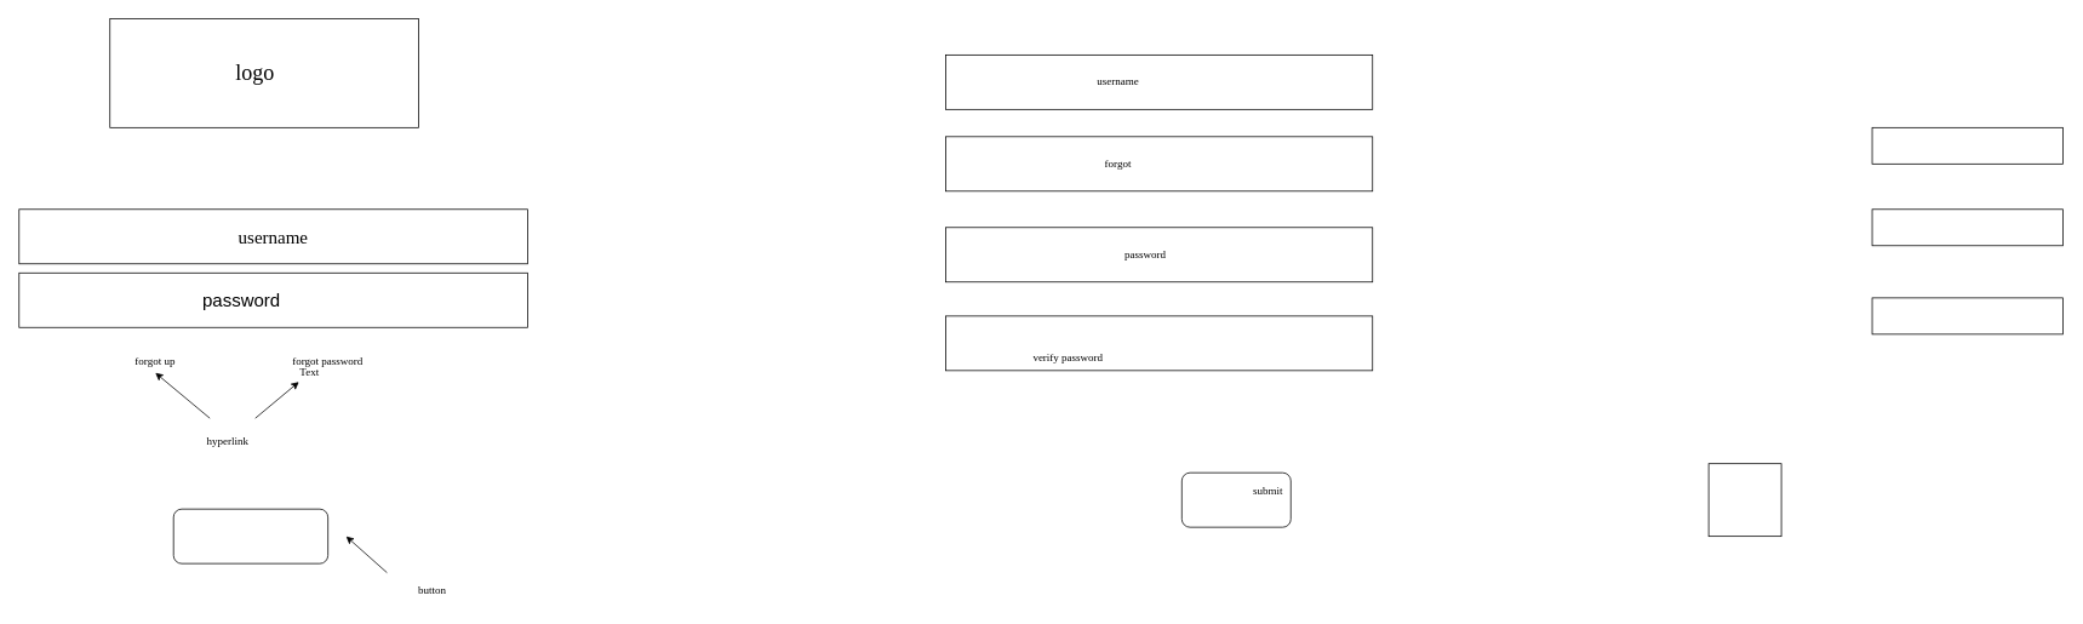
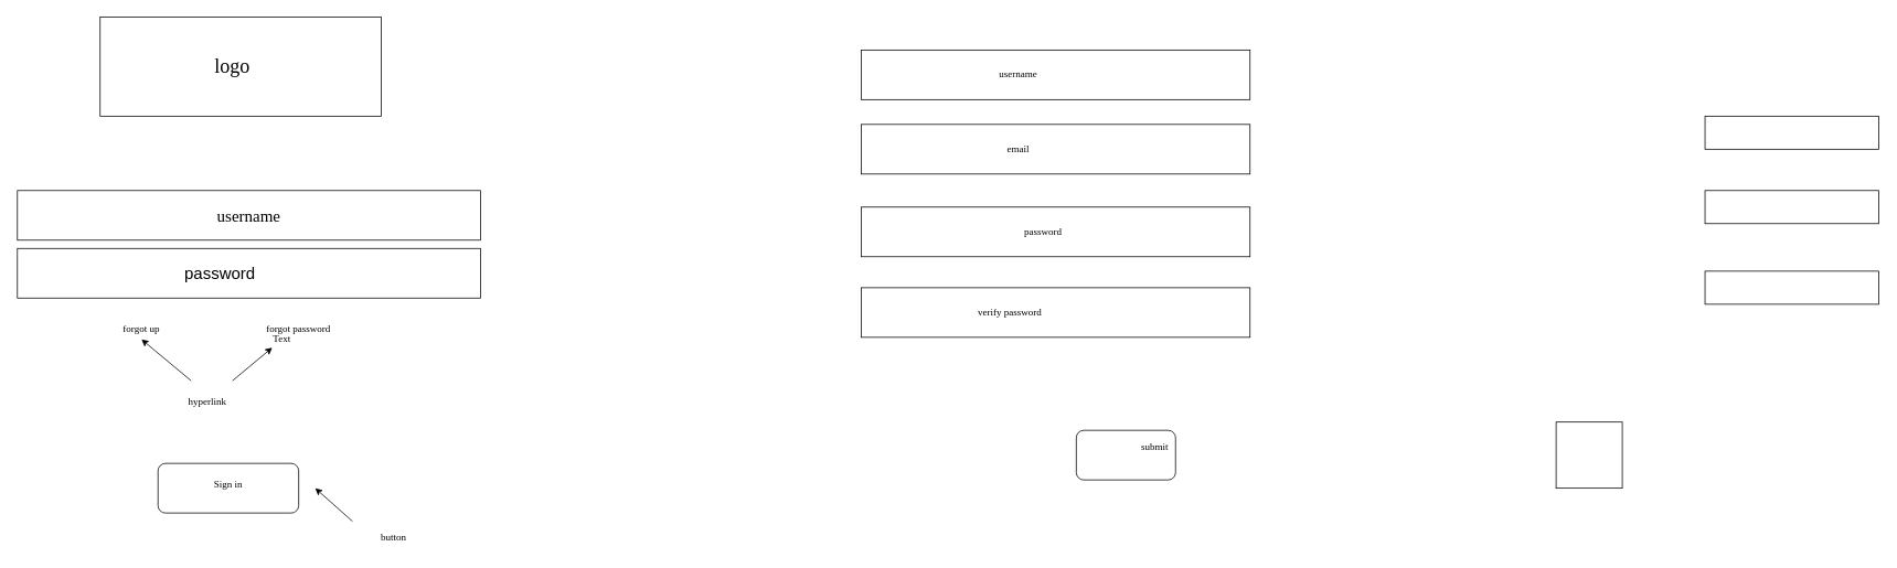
  <mxCell id="0" />
  <mxCell id="1" parent="0" />
  <mxCell id="2" value="" style="rounded=0;whiteSpace=wrap;html=1;" vertex="1" parent="1"><mxGeometry x="20" y="230" width="560" height="60" as="geometry" /></mxCell>
  <mxCell id="3" value="" style="rounded=0;whiteSpace=wrap;html=1;" vertex="1" parent="1"><mxGeometry x="20" y="300" width="560" height="60" as="geometry" /></mxCell>
  <mxCell id="4" value="&lt;font style=&quot;font-size: 20px&quot;&gt;password&lt;/font&gt;" style="text;html=1;strokeColor=none;fillColor=none;align=center;verticalAlign=middle;whiteSpace=wrap;rounded=0;" vertex="1" parent="1"><mxGeometry x="90" y="310" width="350" height="40" as="geometry" /></mxCell>
  <mxCell id="5" value="&lt;font style=&quot;font-size: 20px&quot;&gt;username&lt;/font&gt;" style="text;html=1;strokeColor=none;fillColor=none;align=center;verticalAlign=middle;whiteSpace=wrap;rounded=0;fontFamily=Times New Roman;" vertex="1" parent="1"><mxGeometry x="125" y="240" width="350" height="40" as="geometry" /></mxCell>
  <mxCell id="6" value="forgot up" style="text;html=1;strokeColor=none;fillColor=none;align=center;verticalAlign=middle;whiteSpace=wrap;rounded=0;fontFamily=Times New Roman;" vertex="1" parent="1"><mxGeometry x="120" y="385" width="100" height="25" as="geometry" /></mxCell>
  <mxCell id="7" value="forgot password" style="text;html=1;strokeColor=none;fillColor=none;align=center;verticalAlign=middle;whiteSpace=wrap;rounded=0;fontFamily=Times New Roman;" vertex="1" parent="1"><mxGeometry x="290" y="387.5" width="140" height="20" as="geometry" /></mxCell>
  <mxCell id="8" value="" style="endArrow=classic;html=1;fontFamily=Times New Roman;" edge="1" parent="1"><mxGeometry width="50" height="50" relative="1" as="geometry"><mxPoint x="230" y="460" as="sourcePoint" /><mxPoint x="170" y="410" as="targetPoint" /></mxGeometry></mxCell>
  <mxCell id="9" value="" style="endArrow=classic;html=1;fontFamily=Times New Roman;" edge="1" parent="1" target="10"><mxGeometry width="50" height="50" relative="1" as="geometry"><mxPoint x="280" y="460" as="sourcePoint" /><mxPoint x="340" y="410" as="targetPoint" /></mxGeometry></mxCell>
  <mxCell id="10" value="Text" style="text;html=1;strokeColor=none;fillColor=none;align=center;verticalAlign=middle;whiteSpace=wrap;rounded=0;fontFamily=Times New Roman;" vertex="1" parent="1"><mxGeometry x="320" y="400" width="40" height="20" as="geometry" /></mxCell>
  <mxCell id="11" value="hyperlink" style="text;html=1;strokeColor=none;fillColor=none;align=center;verticalAlign=middle;whiteSpace=wrap;rounded=0;fontFamily=Times New Roman;" vertex="1" parent="1"><mxGeometry x="180" y="470" width="140" height="30" as="geometry" /></mxCell>
  <mxCell id="12" value="" style="rounded=1;whiteSpace=wrap;html=1;fontFamily=Times New Roman;" vertex="1" parent="1"><mxGeometry x="190" y="560" width="170" height="60" as="geometry" /></mxCell>
+ <mxCell id="13" value="Sign in" style="text;html=1;strokeColor=none;fillColor=none;align=center;verticalAlign=middle;whiteSpace=wrap;rounded=0;fontFamily=Times New Roman;" vertex="1" parent="1"><mxGeometry x="240" y="570" width="70" height="30" as="geometry" /></mxCell>
  <mxCell id="14" value="" style="endArrow=classic;html=1;fontFamily=Times New Roman;" edge="1" parent="1"><mxGeometry width="50" height="50" relative="1" as="geometry"><mxPoint x="425" y="630" as="sourcePoint" /><mxPoint x="380" y="590" as="targetPoint" /></mxGeometry></mxCell>
  <mxCell id="15" value="button" style="text;html=1;strokeColor=none;fillColor=none;align=center;verticalAlign=middle;whiteSpace=wrap;rounded=0;fontFamily=Times New Roman;" vertex="1" parent="1"><mxGeometry x="440" y="635" width="70" height="30" as="geometry" /></mxCell>
  <mxCell id="16" value="" style="rounded=0;whiteSpace=wrap;html=1;fontFamily=Times New Roman;" vertex="1" parent="1"><mxGeometry x="120" y="20" width="340" height="120" as="geometry" /></mxCell>
  <mxCell id="17" value="&lt;font style=&quot;font-size: 24px&quot;&gt;logo&lt;/font&gt;" style="text;html=1;strokeColor=none;fillColor=none;align=center;verticalAlign=middle;whiteSpace=wrap;rounded=0;fontFamily=Times New Roman;" vertex="1" parent="1"><mxGeometry x="220" y="35" width="120" height="90" as="geometry" /></mxCell>
  <mxCell id="18" value="" style="rounded=0;whiteSpace=wrap;html=1;fontFamily=Times New Roman;" vertex="1" parent="1"><mxGeometry x="1040" y="250" width="470" height="60" as="geometry" /></mxCell>
  <mxCell id="19" value="" style="rounded=0;whiteSpace=wrap;html=1;fontFamily=Times New Roman;" vertex="1" parent="1"><mxGeometry x="1040" y="347.5" width="470" height="60" as="geometry" /></mxCell>
  <mxCell id="20" value="" style="rounded=0;whiteSpace=wrap;html=1;fontFamily=Times New Roman;" vertex="1" parent="1"><mxGeometry x="1040" y="150" width="470" height="60" as="geometry" /></mxCell>
- <mxCell id="21" value="verify password" style="text;html=1;strokeColor=none;fillColor=none;align=center;verticalAlign=middle;whiteSpace=wrap;rounded=0;fontFamily=Times New Roman;" vertex="1" parent="1"><mxGeometry x="1105" y="382.5" width="140" height="20" as="geometry" /></mxCell>
+ <mxCell id="21" value="verify password" style="text;html=1;strokeColor=none;fillColor=none;align=center;verticalAlign=middle;whiteSpace=wrap;rounded=0;fontFamily=Times New Roman;" vertex="1" parent="1"><mxGeometry x="1150" y="367.5" width="140" height="20" as="geometry" /></mxCell>
  <mxCell id="22" value="password" style="text;html=1;strokeColor=none;fillColor=none;align=center;verticalAlign=middle;whiteSpace=wrap;rounded=0;fontFamily=Times New Roman;" vertex="1" parent="1"><mxGeometry x="1190" y="270" width="140" height="20" as="geometry" /></mxCell>
- <mxCell id="23" value="forgot" style="text;html=1;strokeColor=none;fillColor=none;align=center;verticalAlign=middle;whiteSpace=wrap;rounded=0;fontFamily=Times New Roman;" vertex="1" parent="1"><mxGeometry x="1160" y="170" width="140" height="20" as="geometry" /></mxCell>
+ <mxCell id="23" value="email" style="text;html=1;strokeColor=none;fillColor=none;align=center;verticalAlign=middle;whiteSpace=wrap;rounded=0;fontFamily=Times New Roman;" vertex="1" parent="1"><mxGeometry x="1160" y="170" width="140" height="20" as="geometry" /></mxCell>
  <mxCell id="24" value="" style="rounded=0;whiteSpace=wrap;html=1;fontFamily=Times New Roman;" vertex="1" parent="1"><mxGeometry x="1040" y="60" width="470" height="60" as="geometry" /></mxCell>
  <mxCell id="25" value="username" style="text;html=1;strokeColor=none;fillColor=none;align=center;verticalAlign=middle;whiteSpace=wrap;rounded=0;fontFamily=Times New Roman;" vertex="1" parent="1"><mxGeometry x="1160" y="80" width="140" height="20" as="geometry" /></mxCell>
  <mxCell id="26" value="" style="rounded=1;whiteSpace=wrap;html=1;fontFamily=Times New Roman;" vertex="1" parent="1"><mxGeometry x="1300" y="520" width="120" height="60" as="geometry" /></mxCell>
  <mxCell id="27" value="submit" style="text;html=1;strokeColor=none;fillColor=none;align=center;verticalAlign=middle;whiteSpace=wrap;rounded=0;fontFamily=Times New Roman;" vertex="1" parent="1"><mxGeometry x="1375" y="530" width="40" height="20" as="geometry" /></mxCell>
  <mxCell id="28" value="" style="rounded=0;whiteSpace=wrap;html=1;fontFamily=Times New Roman;" vertex="1" parent="1"><mxGeometry x="2060" y="140" width="210" height="40" as="geometry" /></mxCell>
  <mxCell id="29" value="" style="rounded=0;whiteSpace=wrap;html=1;fontFamily=Times New Roman;" vertex="1" parent="1"><mxGeometry x="2060" y="230" width="210" height="40" as="geometry" /></mxCell>
  <mxCell id="30" value="" style="rounded=0;whiteSpace=wrap;html=1;fontFamily=Times New Roman;" vertex="1" parent="1"><mxGeometry x="2060" y="327.5" width="210" height="40" as="geometry" /></mxCell>
  <mxCell id="31" value="" style="whiteSpace=wrap;html=1;aspect=fixed;fontFamily=Times New Roman;" vertex="1" parent="1"><mxGeometry x="1880" y="510" width="80" height="80" as="geometry" /></mxCell>
